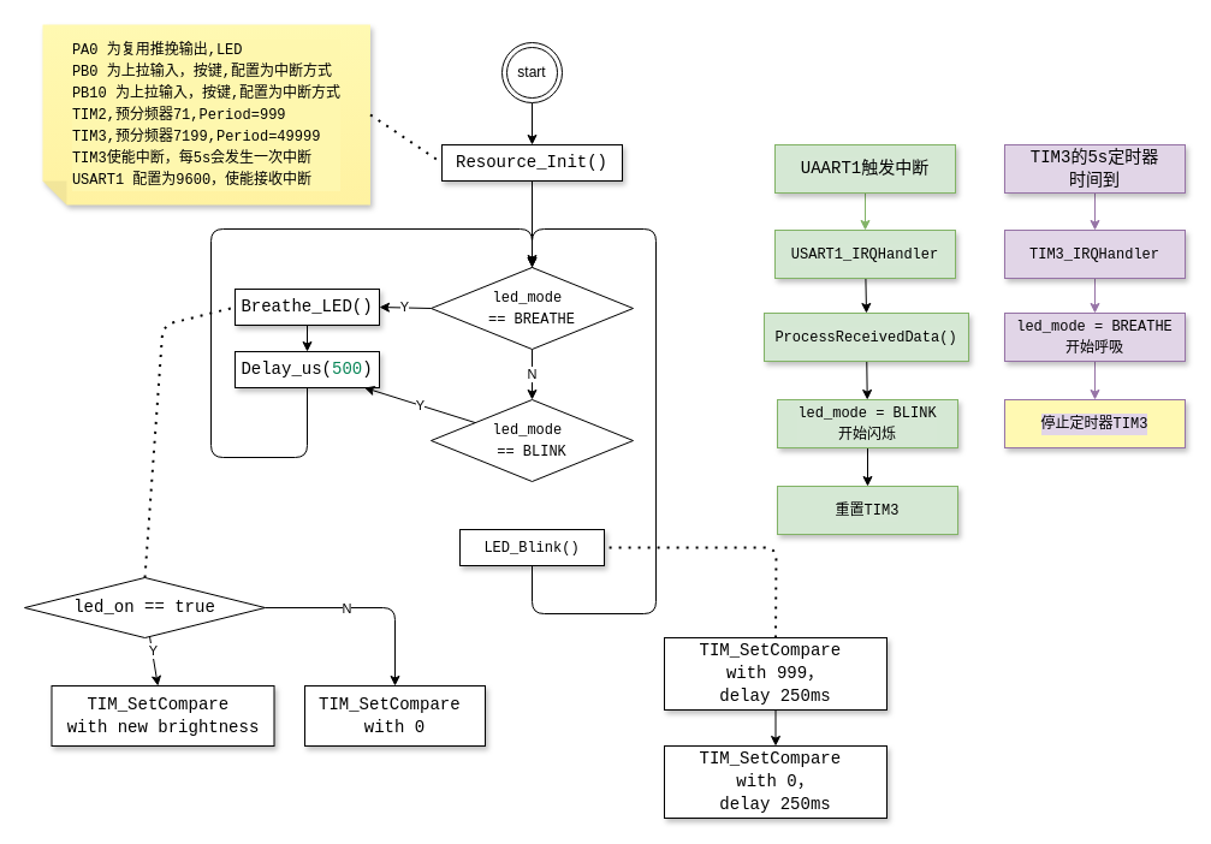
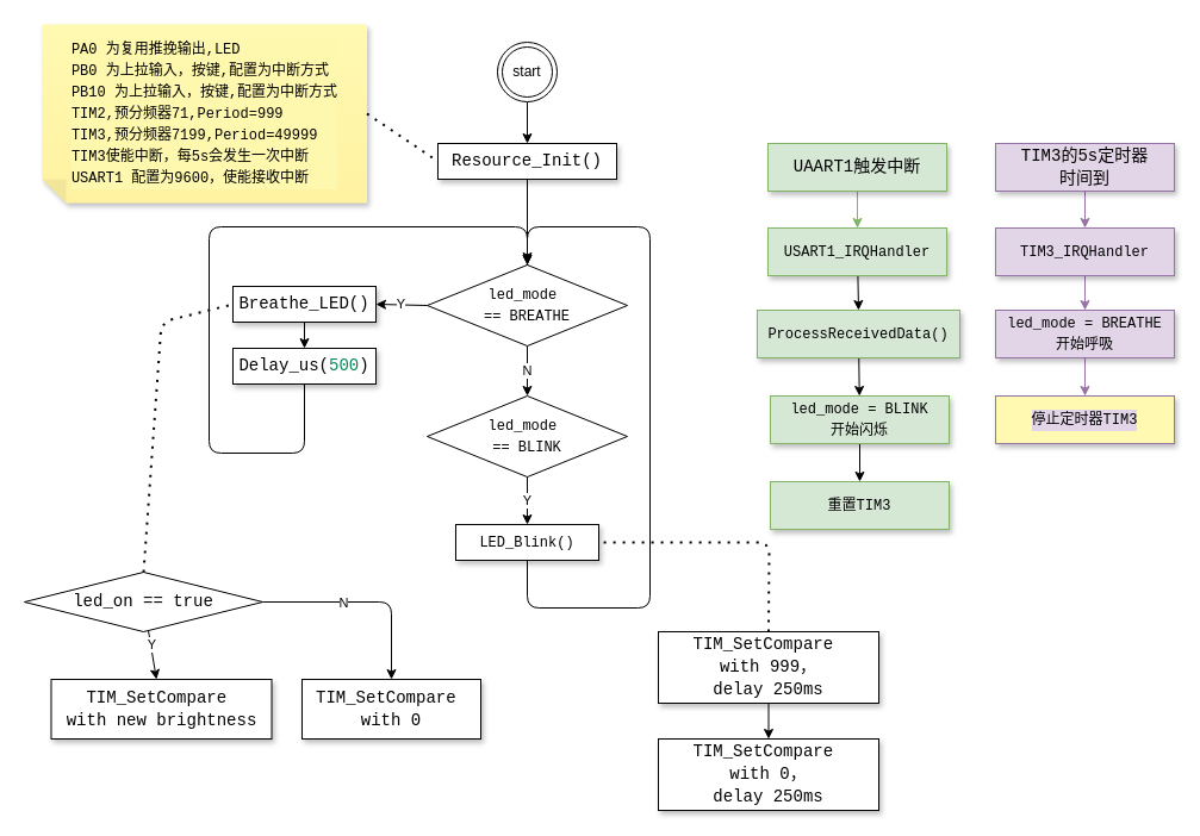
  <mxCell id="0" />
  <mxCell id="1" parent="0" />
  <mxCell id="2" style="edgeStyle=none;html=1;exitX=0.5;exitY=1;exitDx=0;exitDy=0;" parent="1" source="3" edge="1"><mxGeometry relative="1" as="geometry"><mxPoint x="442" y="220" as="targetPoint" /></mxGeometry></mxCell>
  <mxCell id="3" value="&lt;div style=&quot;background-color: rgb(255, 255, 255); font-family: Consolas, &amp;quot;Courier New&amp;quot;, monospace; font-size: 14px; line-height: 19px;&quot;&gt;Resource_Init()&lt;/div&gt;" style="whiteSpace=wrap;html=1;shadow=1;" parent="1" vertex="1"><mxGeometry x="367" y="120" width="150" height="30" as="geometry" /></mxCell>
  <mxCell id="4" value="&lt;div style=&quot;background-color: rgb(255, 255, 255); font-family: Consolas, &amp;quot;Courier New&amp;quot;, monospace; font-size: 14px; line-height: 19px;&quot;&gt;Breathe_LED()&lt;/div&gt;" style="whiteSpace=wrap;html=1;shadow=1;" parent="1" vertex="1"><mxGeometry x="195" y="240" width="120" height="30" as="geometry" /></mxCell>
  <mxCell id="5" style="edgeStyle=none;html=1;exitX=0.5;exitY=1;exitDx=0;exitDy=0;entryX=0.5;entryY=0;entryDx=0;entryDy=0;" parent="1" source="6" target="18" edge="1"><mxGeometry relative="1" as="geometry"><mxPoint x="435" y="190" as="targetPoint" /><Array as="points"><mxPoint x="255" y="380" /><mxPoint x="175" y="380" /><mxPoint x="175" y="190" /><mxPoint x="442" y="190" /></Array></mxGeometry></mxCell>
  <mxCell id="6" value="&lt;div style=&quot;background-color: rgb(255, 255, 255); font-family: Consolas, &amp;quot;Courier New&amp;quot;, monospace; font-size: 14px; line-height: 19px;&quot;&gt;&lt;div style=&quot;line-height: 19px;&quot;&gt;Delay_us(&lt;span style=&quot;color: #098658;&quot;&gt;500&lt;/span&gt;)&lt;/div&gt;&lt;/div&gt;" style="whiteSpace=wrap;html=1;shadow=1;" parent="1" vertex="1"><mxGeometry x="195" y="292" width="120" height="30" as="geometry" /></mxCell>
  <mxCell id="7" style="edgeStyle=none;html=1;exitX=0.5;exitY=1;exitDx=0;exitDy=0;entryX=0.5;entryY=0;entryDx=0;entryDy=0;" parent="1" source="4" target="6" edge="1"><mxGeometry relative="1" as="geometry" /></mxCell>
  <mxCell id="8" style="edgeStyle=none;html=1;endArrow=classic;endFill=1;" parent="1" source="12" target="14" edge="1"><mxGeometry relative="1" as="geometry"><mxPoint x="135" y="580" as="targetPoint" /></mxGeometry></mxCell>
  <mxCell id="9" value="Y" style="edgeLabel;html=1;align=center;verticalAlign=middle;resizable=0;points=[];" parent="8" vertex="1" connectable="0"><mxGeometry x="-0.4" y="1" relative="1" as="geometry"><mxPoint as="offset" /></mxGeometry></mxCell>
  <mxCell id="10" style="edgeStyle=none;html=1;entryX=0.5;entryY=0;entryDx=0;entryDy=0;endArrow=classic;endFill=1;exitX=1;exitY=0.5;exitDx=0;exitDy=0;" parent="1" source="12" target="13" edge="1"><mxGeometry relative="1" as="geometry"><Array as="points"><mxPoint x="328" y="505" /></Array></mxGeometry></mxCell>
  <mxCell id="11" value="N" style="edgeLabel;html=1;align=center;verticalAlign=middle;resizable=0;points=[];" parent="10" vertex="1" connectable="0"><mxGeometry x="-0.225" relative="1" as="geometry"><mxPoint as="offset" /></mxGeometry></mxCell>
  <mxCell id="12" value="&lt;div style=&quot;background-color: rgb(255, 255, 255); font-family: Consolas, &amp;quot;Courier New&amp;quot;, monospace; font-size: 14px; line-height: 19px;&quot;&gt;led_on == true&lt;/div&gt;" style="rhombus;whiteSpace=wrap;html=1;fillColor=none;" parent="1" vertex="1"><mxGeometry x="20" y="480" width="200" height="50" as="geometry" /></mxCell>
  <mxCell id="13" value="&lt;div style=&quot;background-color: rgb(255, 255, 255); font-family: Consolas, &amp;quot;Courier New&amp;quot;, monospace; font-size: 14px; line-height: 19px;&quot;&gt;&lt;div style=&quot;line-height: 19px;&quot;&gt;&lt;div style=&quot;border-color: var(--border-color); line-height: 19px;&quot;&gt;TIM_SetCompare&amp;nbsp;&lt;/div&gt;&lt;div style=&quot;border-color: var(--border-color); line-height: 19px;&quot;&gt;with 0&lt;/div&gt;&lt;/div&gt;&lt;/div&gt;" style="whiteSpace=wrap;html=1;shadow=1;" parent="1" vertex="1"><mxGeometry x="253" y="570" width="150" height="50" as="geometry" /></mxCell>
  <mxCell id="14" value="&lt;div style=&quot;background-color: rgb(255, 255, 255); font-family: Consolas, &amp;quot;Courier New&amp;quot;, monospace; font-size: 14px; line-height: 19px;&quot;&gt;&lt;div style=&quot;line-height: 19px;&quot;&gt;&lt;div style=&quot;line-height: 19px;&quot;&gt;&lt;div style=&quot;line-height: 19px;&quot;&gt;TIM_SetCompare&amp;nbsp;&lt;/div&gt;&lt;div style=&quot;line-height: 19px;&quot;&gt;with new brightness&lt;/div&gt;&lt;/div&gt;&lt;/div&gt;&lt;/div&gt;" style="whiteSpace=wrap;html=1;shadow=1;" parent="1" vertex="1"><mxGeometry x="42.5" y="570" width="185" height="50" as="geometry" /></mxCell>
  <mxCell id="15" value="Y" style="edgeStyle=none;html=1;entryX=1;entryY=0.5;entryDx=0;entryDy=0;exitX=0;exitY=0.5;exitDx=0;exitDy=0;" parent="1" source="18" target="4" edge="1"><mxGeometry relative="1" as="geometry" /></mxCell>
  <mxCell id="16" value="N" style="edgeStyle=none;html=1;entryX=0.5;entryY=0;entryDx=0;entryDy=0;" parent="1" source="18" target="20" edge="1"><mxGeometry relative="1" as="geometry" /></mxCell>
  <mxCell id="17" style="edgeStyle=none;html=1;" parent="1" source="18" edge="1"><mxGeometry relative="1" as="geometry"><mxPoint x="442" y="220" as="targetPoint" /></mxGeometry></mxCell>
  <mxCell id="18" value="&lt;div style=&quot;background-color: rgb(255, 255, 255); font-family: Menlo, Monaco, &amp;quot;Courier New&amp;quot;, monospace; line-height: 18px;&quot;&gt;led_mode&amp;nbsp;&lt;/div&gt;&lt;div style=&quot;background-color: rgb(255, 255, 255); font-family: Menlo, Monaco, &amp;quot;Courier New&amp;quot;, monospace; line-height: 18px;&quot;&gt;== BREATHE&lt;/div&gt;" style="rhombus;whiteSpace=wrap;html=1;" parent="1" vertex="1"><mxGeometry x="358" y="222" width="168" height="68" as="geometry" /></mxCell>
- <mxCell id="19" value="Y" style="edgeStyle=none;html=1;" parent="1" source="20" target="6" edge="1"><mxGeometry relative="1" as="geometry" /></mxCell>
+ <mxCell id="19" value="Y" style="edgeStyle=none;html=1;entryX=0.5;entryY=0;entryDx=0;entryDy=0;" parent="1" source="20" target="21" edge="1"><mxGeometry relative="1" as="geometry" /></mxCell>
  <mxCell id="20" value="&lt;div style=&quot;background-color: rgb(255, 255, 255); font-family: Menlo, Monaco, &amp;quot;Courier New&amp;quot;, monospace; line-height: 18px;&quot;&gt;&lt;div style=&quot;line-height: 18px;&quot;&gt;led_mode&amp;nbsp;&lt;/div&gt;&lt;div style=&quot;line-height: 18px;&quot;&gt;== BLINK&lt;/div&gt;&lt;/div&gt;" style="rhombus;whiteSpace=wrap;html=1;" parent="1" vertex="1"><mxGeometry x="358" y="332" width="168" height="68" as="geometry" /></mxCell>
  <mxCell id="21" value="&lt;div style=&quot;background-color: rgb(255, 255, 255); font-family: Consolas, &amp;quot;Courier New&amp;quot;, monospace; font-size: 14px; line-height: 19px;&quot;&gt;&lt;div style=&quot;font-family: Menlo, Monaco, &amp;quot;Courier New&amp;quot;, monospace; font-size: 12px; line-height: 18px;&quot;&gt;LED_Blink()&lt;/div&gt;&lt;/div&gt;" style="whiteSpace=wrap;html=1;shadow=1;" parent="1" vertex="1"><mxGeometry x="382" y="440" width="120" height="30" as="geometry" /></mxCell>
  <mxCell id="22" value="" style="endArrow=classic;html=1;exitX=0.5;exitY=1;exitDx=0;exitDy=0;entryX=0.5;entryY=0;entryDx=0;entryDy=0;" parent="1" source="21" target="18" edge="1"><mxGeometry width="50" height="50" relative="1" as="geometry"><mxPoint x="405" y="400" as="sourcePoint" /><mxPoint x="615" y="210" as="targetPoint" /><Array as="points"><mxPoint x="442" y="510" /><mxPoint x="545" y="510" /><mxPoint x="545" y="190" /><mxPoint x="442" y="190" /></Array></mxGeometry></mxCell>
  <mxCell id="23" value="" style="endArrow=none;dashed=1;html=1;dashPattern=1 3;strokeWidth=2;entryX=0;entryY=0.5;entryDx=0;entryDy=0;exitX=0.5;exitY=0;exitDx=0;exitDy=0;" parent="1" source="12" target="4" edge="1"><mxGeometry width="50" height="50" relative="1" as="geometry"><mxPoint x="365" y="400" as="sourcePoint" /><mxPoint x="415" y="350" as="targetPoint" /><Array as="points"><mxPoint x="135" y="270" /></Array></mxGeometry></mxCell>
  <mxCell id="24" style="edgeStyle=none;html=1;entryX=0.5;entryY=0;entryDx=0;entryDy=0;" parent="1" source="25" target="26" edge="1"><mxGeometry relative="1" as="geometry" /></mxCell>
  <mxCell id="25" value="&lt;div style=&quot;background-color: rgb(255, 255, 255); font-family: Consolas, &amp;quot;Courier New&amp;quot;, monospace; font-size: 14px; line-height: 19px;&quot;&gt;&lt;div style=&quot;line-height: 19px;&quot;&gt;&lt;div style=&quot;line-height: 19px;&quot;&gt;&lt;div style=&quot;line-height: 19px;&quot;&gt;TIM_SetCompare&amp;nbsp;&lt;/div&gt;&lt;div style=&quot;line-height: 19px;&quot;&gt;with 999，&lt;/div&gt;&lt;div style=&quot;line-height: 19px;&quot;&gt;delay 250ms&lt;/div&gt;&lt;/div&gt;&lt;/div&gt;&lt;/div&gt;" style="whiteSpace=wrap;html=1;shadow=1;" parent="1" vertex="1"><mxGeometry x="552" y="530" width="185" height="60" as="geometry" /></mxCell>
  <mxCell id="26" value="&lt;div style=&quot;background-color: rgb(255, 255, 255); font-family: Consolas, &amp;quot;Courier New&amp;quot;, monospace; font-size: 14px; line-height: 19px;&quot;&gt;&lt;div style=&quot;line-height: 19px;&quot;&gt;&lt;div style=&quot;line-height: 19px;&quot;&gt;&lt;div style=&quot;line-height: 19px;&quot;&gt;TIM_SetCompare&amp;nbsp;&lt;/div&gt;&lt;div style=&quot;line-height: 19px;&quot;&gt;with 0，&lt;/div&gt;&lt;div style=&quot;line-height: 19px;&quot;&gt;delay 250ms&lt;/div&gt;&lt;/div&gt;&lt;/div&gt;&lt;/div&gt;" style="whiteSpace=wrap;html=1;shadow=1;" parent="1" vertex="1"><mxGeometry x="552" y="620" width="185" height="60" as="geometry" /></mxCell>
  <mxCell id="27" value="" style="endArrow=none;dashed=1;html=1;dashPattern=1 3;strokeWidth=2;entryX=1;entryY=0.5;entryDx=0;entryDy=0;exitX=0.5;exitY=0;exitDx=0;exitDy=0;" parent="1" source="25" target="21" edge="1"><mxGeometry width="50" height="50" relative="1" as="geometry"><mxPoint x="365" y="510" as="sourcePoint" /><mxPoint x="415" y="460" as="targetPoint" /><Array as="points"><mxPoint x="645" y="455" /></Array></mxGeometry></mxCell>
  <mxCell id="28" style="edgeStyle=none;html=1;entryX=0.5;entryY=0;entryDx=0;entryDy=0;" parent="1" source="29" target="3" edge="1"><mxGeometry relative="1" as="geometry" /></mxCell>
  <mxCell id="29" value="start" style="ellipse;shape=doubleEllipse;whiteSpace=wrap;html=1;aspect=fixed;" parent="1" vertex="1"><mxGeometry x="417" y="35" width="50" height="50" as="geometry" /></mxCell>
  <mxCell id="30" style="edgeStyle=none;html=1;entryX=0.5;entryY=0;entryDx=0;entryDy=0;" parent="1" source="31" target="47" edge="1"><mxGeometry relative="1" as="geometry"><mxPoint x="719" y="280" as="targetPoint" /></mxGeometry></mxCell>
  <mxCell id="31" value="&lt;div style=&quot;font-family: Consolas, &amp;quot;Courier New&amp;quot;, monospace; font-size: 14px; line-height: 19px;&quot;&gt;&lt;div style=&quot;line-height: 19px;&quot;&gt;&lt;div style=&quot;font-family: Menlo, Monaco, &amp;quot;Courier New&amp;quot;, monospace; font-size: 12px; line-height: 18px;&quot;&gt;&lt;div style=&quot;line-height: 18px;&quot;&gt;USART1_IRQHandler&lt;/div&gt;&lt;/div&gt;&lt;/div&gt;&lt;/div&gt;" style="whiteSpace=wrap;html=1;shadow=1;fillColor=#d5e8d4;strokeColor=#82b366;labelBackgroundColor=#D6E8D5;" parent="1" vertex="1"><mxGeometry x="644" y="191" width="150" height="40" as="geometry" /></mxCell>
  <mxCell id="32" style="edgeStyle=none;html=1;entryX=0.5;entryY=0;entryDx=0;entryDy=0;fontColor=#fff2cc;endArrow=classic;endFill=1;fillColor=#d5e8d4;strokeColor=#82b366;labelBackgroundColor=#d6e8d5;" parent="1" source="33" target="31" edge="1"><mxGeometry relative="1" as="geometry" /></mxCell>
  <mxCell id="33" value="&lt;div style=&quot;font-family: Consolas, &amp;quot;Courier New&amp;quot;, monospace; font-size: 14px; line-height: 19px;&quot;&gt;&lt;div style=&quot;line-height: 19px;&quot;&gt;UAART1触发中断&lt;/div&gt;&lt;/div&gt;" style="whiteSpace=wrap;html=1;shadow=1;fillColor=#d5e8d4;strokeColor=#82b366;labelBackgroundColor=#d6e8d5;" parent="1" vertex="1"><mxGeometry x="644" y="120" width="150" height="40" as="geometry" /></mxCell>
  <mxCell id="34" style="edgeStyle=none;html=1;" parent="1" source="35" target="36" edge="1"><mxGeometry relative="1" as="geometry" /></mxCell>
  <mxCell id="35" value="&lt;div style=&quot;font-family: Consolas, &amp;quot;Courier New&amp;quot;, monospace; font-size: 14px; line-height: 19px;&quot;&gt;&lt;div style=&quot;line-height: 19px;&quot;&gt;&lt;div style=&quot;font-family: Menlo, Monaco, &amp;quot;Courier New&amp;quot;, monospace; font-size: 12px; line-height: 18px;&quot;&gt;led_mode = BLINK&lt;/div&gt;&lt;div style=&quot;font-family: Menlo, Monaco, &amp;quot;Courier New&amp;quot;, monospace; font-size: 12px; line-height: 18px;&quot;&gt;开始闪烁&lt;/div&gt;&lt;/div&gt;&lt;/div&gt;" style="whiteSpace=wrap;html=1;shadow=1;fillColor=#d5e8d4;strokeColor=#82b366;labelBackgroundColor=#d6e8d5;" parent="1" vertex="1"><mxGeometry x="646" y="332" width="150" height="40" as="geometry" /></mxCell>
  <mxCell id="36" value="&lt;div style=&quot;font-family: Consolas, &amp;quot;Courier New&amp;quot;, monospace; font-size: 14px; line-height: 19px;&quot;&gt;&lt;div style=&quot;line-height: 19px;&quot;&gt;&lt;div style=&quot;font-family: Menlo, Monaco, &amp;quot;Courier New&amp;quot;, monospace; font-size: 12px; line-height: 18px;&quot;&gt;&lt;div style=&quot;line-height: 18px;&quot;&gt;&lt;span style=&quot;&quot;&gt;重置TIM3&lt;/span&gt;&lt;/div&gt;&lt;/div&gt;&lt;/div&gt;&lt;/div&gt;" style="whiteSpace=wrap;html=1;shadow=1;fillColor=#d5e8d4;strokeColor=#82b366;labelBackgroundColor=#d6e8d5;fontColor=#000000;" parent="1" vertex="1"><mxGeometry x="646" y="404" width="150" height="40" as="geometry" /></mxCell>
  <mxCell id="37" value="&lt;div style=&quot;border-color: var(--border-color); text-align: left; font-family: Menlo, Monaco, &amp;quot;Courier New&amp;quot;, monospace; line-height: 18px;&quot;&gt;&lt;span style=&quot;border-color: var(--border-color);&quot;&gt;PA0 为复用推挽输出,LED&lt;/span&gt;&lt;/div&gt;&lt;div style=&quot;border-color: var(--border-color); text-align: left; font-family: Menlo, Monaco, &amp;quot;Courier New&amp;quot;, monospace; line-height: 18px;&quot;&gt;&lt;div style=&quot;border-color: var(--border-color); line-height: 18px;&quot;&gt;&lt;span style=&quot;border-color: var(--border-color);&quot;&gt;PB0 为上拉输入，按键,配置为中断方式&lt;/span&gt;&lt;/div&gt;&lt;div style=&quot;border-color: var(--border-color); line-height: 18px;&quot;&gt;&lt;span style=&quot;border-color: var(--border-color);&quot;&gt;PB10 为上拉输入，按键,配置为中断方式&lt;br&gt;&lt;/span&gt;&lt;/div&gt;&lt;div style=&quot;border-color: var(--border-color); line-height: 18px;&quot;&gt;&lt;span style=&quot;&quot;&gt;&lt;span style=&quot;border-color: var(--border-color);&quot;&gt;TIM2,&lt;/span&gt;&lt;span style=&quot;border-color: var(--border-color);&quot;&gt;预分频器71,&lt;/span&gt;&lt;span style=&quot;border-color: var(--border-color);&quot;&gt;Period=999&lt;/span&gt;&lt;/span&gt;&lt;/div&gt;&lt;div style=&quot;border-color: var(--border-color); line-height: 18px;&quot;&gt;&lt;span style=&quot;&quot;&gt;&lt;span style=&quot;border-color: var(--border-color);&quot;&gt;&lt;span style=&quot;border-color: var(--border-color);&quot;&gt;TIM3,&lt;/span&gt;&lt;span style=&quot;border-color: var(--border-color);&quot;&gt;预分频器&lt;span style=&quot;&quot;&gt;7199&lt;/span&gt;&lt;/span&gt;&lt;/span&gt;&lt;span style=&quot;border-color: var(--border-color);&quot;&gt;,&lt;/span&gt;&lt;span style=&quot;border-color: var(--border-color);&quot;&gt;Period=&lt;/span&gt;&lt;span style=&quot;&quot;&gt;49999&lt;/span&gt;&lt;/span&gt;&lt;/div&gt;&lt;div style=&quot;border-color: var(--border-color); line-height: 18px;&quot;&gt;&lt;span style=&quot;&quot;&gt;TIM3使能中断，每5s会发生一次中断&lt;/span&gt;&lt;/div&gt;&lt;div style=&quot;border-color: var(--border-color); line-height: 18px;&quot;&gt;&lt;div style=&quot;line-height: 18px;&quot;&gt;&lt;span style=&quot;&quot;&gt;USART1 配置为9600，&lt;/span&gt;&lt;span style=&quot;&quot;&gt;使能接收中断&lt;/span&gt;&lt;/div&gt;&lt;/div&gt;&lt;/div&gt;" style="shape=note;whiteSpace=wrap;html=1;backgroundOutline=1;fontColor=#000000;darkOpacity=0.05;fillColor=#FFF9B2;strokeColor=none;fillStyle=solid;direction=west;gradientDirection=north;gradientColor=#FFF2A1;shadow=1;size=20;pointerEvents=1;labelBackgroundColor=#FEF7AE;" parent="1" vertex="1"><mxGeometry x="35" y="20" width="272.5" height="150" as="geometry" /></mxCell>
  <mxCell id="38" value="" style="endArrow=none;dashed=1;html=1;dashPattern=1 3;strokeWidth=2;entryX=0;entryY=0.5;entryDx=0;entryDy=0;exitX=0;exitY=0.5;exitDx=0;exitDy=0;exitPerimeter=0;" parent="1" source="37" target="3" edge="1"><mxGeometry width="50" height="50" relative="1" as="geometry"><mxPoint x="415" y="360" as="sourcePoint" /><mxPoint x="465" y="310" as="targetPoint" /></mxGeometry></mxCell>
  <mxCell id="39" style="edgeStyle=none;html=1;entryX=0.5;entryY=0;entryDx=0;entryDy=0;fillColor=#e1d5e7;strokeColor=#9673a6;labelBackgroundColor=#e1d5e7;" parent="1" source="40" target="44" edge="1"><mxGeometry relative="1" as="geometry" /></mxCell>
  <mxCell id="40" value="&lt;div style=&quot;font-family: Consolas, &amp;quot;Courier New&amp;quot;, monospace; font-size: 14px; line-height: 19px;&quot;&gt;&lt;div style=&quot;line-height: 19px;&quot;&gt;&lt;div style=&quot;font-family: Menlo, Monaco, &amp;quot;Courier New&amp;quot;, monospace; font-size: 12px; line-height: 18px;&quot;&gt;&lt;div style=&quot;line-height: 18px;&quot;&gt;TIM3_IRQHandler&lt;/div&gt;&lt;/div&gt;&lt;/div&gt;&lt;/div&gt;" style="whiteSpace=wrap;html=1;shadow=1;fillColor=#e1d5e7;strokeColor=#9673a6;labelBackgroundColor=#e1d5e7;" parent="1" vertex="1"><mxGeometry x="835" y="191" width="150" height="40" as="geometry" /></mxCell>
  <mxCell id="41" style="edgeStyle=none;html=1;entryX=0.5;entryY=0;entryDx=0;entryDy=0;fontColor=#fff2cc;endArrow=classic;endFill=1;fillColor=#e1d5e7;strokeColor=#9673a6;labelBackgroundColor=#e1d5e7;" parent="1" source="42" target="40" edge="1"><mxGeometry relative="1" as="geometry" /></mxCell>
  <mxCell id="42" value="&lt;div style=&quot;font-family: Consolas, &amp;quot;Courier New&amp;quot;, monospace; font-size: 14px; line-height: 19px;&quot;&gt;&lt;div style=&quot;line-height: 19px;&quot;&gt;TIM3的5s定时器&lt;/div&gt;&lt;div style=&quot;line-height: 19px;&quot;&gt;时间到&lt;/div&gt;&lt;/div&gt;" style="whiteSpace=wrap;html=1;shadow=1;fillColor=#e1d5e7;strokeColor=#9673a6;labelBackgroundColor=#e1d5e7;" parent="1" vertex="1"><mxGeometry x="835" y="120" width="150" height="40" as="geometry" /></mxCell>
  <mxCell id="43" style="edgeStyle=none;html=1;fillColor=#e1d5e7;strokeColor=#9673a6;labelBackgroundColor=#e1d5e7;" parent="1" source="44" target="45" edge="1"><mxGeometry relative="1" as="geometry" /></mxCell>
  <mxCell id="44" value="&lt;div style=&quot;font-family: Consolas, &amp;quot;Courier New&amp;quot;, monospace; font-size: 14px; line-height: 19px;&quot;&gt;&lt;div style=&quot;line-height: 19px;&quot;&gt;&lt;div style=&quot;font-family: Menlo, Monaco, &amp;quot;Courier New&amp;quot;, monospace; font-size: 12px; line-height: 18px;&quot;&gt;&lt;div style=&quot;line-height: 18px;&quot;&gt;led_mode = BREATHE&lt;/div&gt;&lt;div style=&quot;line-height: 18px;&quot;&gt;开始呼吸&lt;/div&gt;&lt;/div&gt;&lt;/div&gt;&lt;/div&gt;" style="whiteSpace=wrap;html=1;shadow=1;fillColor=#e1d5e7;strokeColor=#9673a6;labelBackgroundColor=#e1d5e7;" parent="1" vertex="1"><mxGeometry x="835" y="260" width="150" height="40" as="geometry" /></mxCell>
  <mxCell id="45" value="&lt;div style=&quot;font-family: Consolas, &amp;quot;Courier New&amp;quot;, monospace; font-size: 14px; line-height: 19px;&quot;&gt;&lt;div style=&quot;line-height: 19px;&quot;&gt;&lt;div style=&quot;font-family: Menlo, Monaco, &amp;quot;Courier New&amp;quot;, monospace; font-size: 12px; line-height: 18px;&quot;&gt;&lt;div style=&quot;line-height: 18px;&quot;&gt;&lt;span style=&quot;&quot;&gt;停止定时器&lt;/span&gt;&lt;span style=&quot;&quot;&gt;TIM3&lt;/span&gt;&lt;/div&gt;&lt;/div&gt;&lt;/div&gt;&lt;/div&gt;" style="whiteSpace=wrap;html=1;shadow=1;fillColor=#fff9b2;strokeColor=#9673a6;labelBackgroundColor=#e1d5e7;fontColor=#000000;" parent="1" vertex="1"><mxGeometry x="835" y="332" width="150" height="40" as="geometry" /></mxCell>
  <mxCell id="46" style="edgeStyle=none;html=1;" edge="1" parent="1" source="47" target="35"><mxGeometry relative="1" as="geometry" /></mxCell>
  <mxCell id="47" value="&lt;div style=&quot;font-family: Consolas, &amp;quot;Courier New&amp;quot;, monospace; font-size: 14px; line-height: 19px;&quot;&gt;&lt;div style=&quot;line-height: 19px;&quot;&gt;&lt;div style=&quot;font-family: Menlo, Monaco, &amp;quot;Courier New&amp;quot;, monospace; font-size: 12px; line-height: 18px;&quot;&gt;&lt;div style=&quot;line-height: 18px;&quot;&gt;ProcessReceivedData()&lt;/div&gt;&lt;/div&gt;&lt;/div&gt;&lt;/div&gt;" style="whiteSpace=wrap;html=1;shadow=1;fillColor=#d5e8d4;strokeColor=#82b366;labelBackgroundColor=#D6E8D5;" vertex="1" parent="1"><mxGeometry x="635" y="260" width="170" height="40" as="geometry" /></mxCell>
